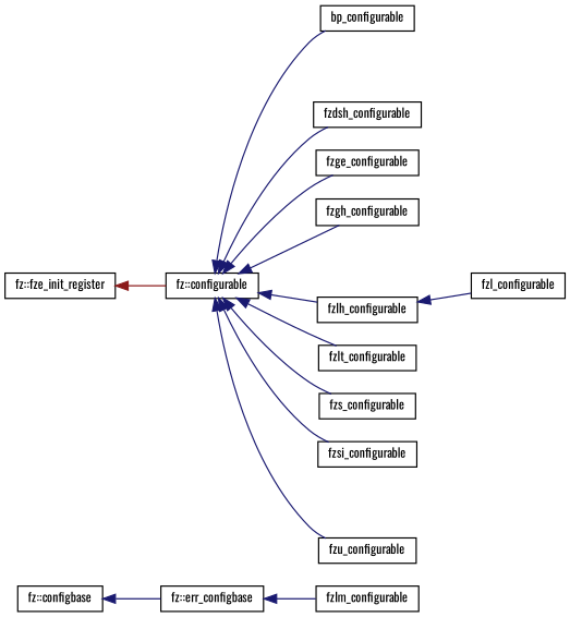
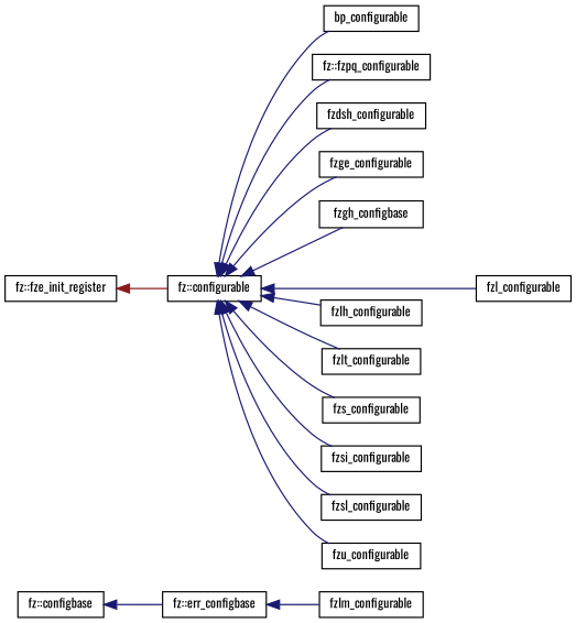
  digraph {
    fontname=Oswald
    rankdir=LR
    node [color=black fillcolor=white fontname=Oswald fontsize=10 shape=record style=filled]
    edge [color=midnightblue dir=back fontname=Oswald fontsize=10 labelfontname=Helvetica labelfontsize=10 style=solid]
    n1 [height=0.2 label="fz::configbase" width=0.4]
    n2 [height=0.2 label="fz::err_configbase" width=0.4]
    n3 [height=0.2 label="fz::configurable" width=0.4]
    n4 [height=0.2 label=bp_configurable width=0.4]
+   n5 [height=0.2 label="fz::fzpq_configurable" width=0.4]
    n6 [height=0.2 label=fzdsh_configurable width=0.4]
    n7 [height=0.2 label=fzge_configurable width=0.4]
-   n8 [height=0.2 label=fzgh_configurable width=0.4]
+   n8 [height=0.2 label=fzgh_configbase width=0.4]
    n9 [height=0.2 label=fzl_configurable width=0.4]
    n10 [height=0.2 label=fzlh_configurable width=0.4]
    n11 [height=0.2 label=fzlt_configurable width=0.4]
    n12 [height=0.2 label=fzs_configurable width=0.4]
    n13 [height=0.2 label=fzsi_configurable width=0.4]
+   n14 [height=0.2 label=fzsl_configurable width=0.4]
    n15 [height=0.2 label=fzu_configurable width=0.4]
    n16 [height=0.2 label=fzlm_configurable width=0.4]
    n17 [height=0.2 label="fz::fze_init_register" width=0.4]
    n1 -> n2
    n2 -> n16
    n3 -> n4
+   n3 -> n5
    n3 -> n6
    n3 -> n7
    n3 -> n8
-   n10 -> n9
+   n3 -> n9
    n3 -> n10
    n3 -> n11
    n3 -> n12
    n3 -> n13
+   n3 -> n14
    n3 -> n15
    n17 -> n3 [color=firebrick4]
  }
